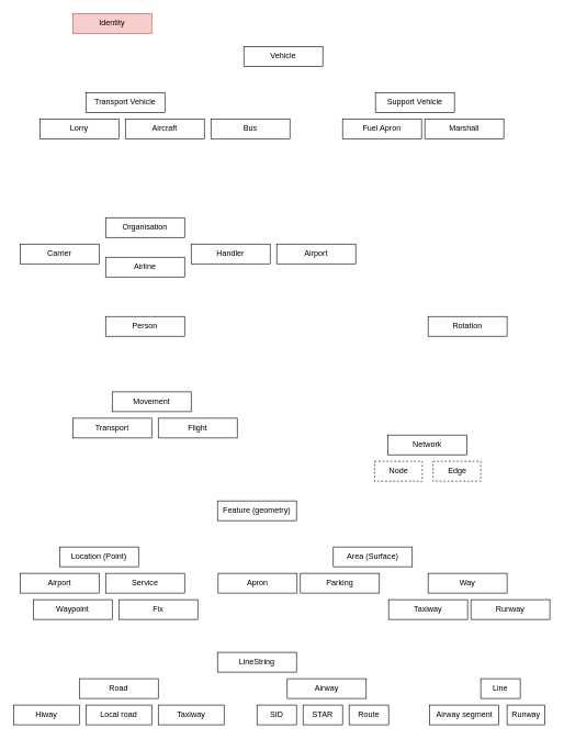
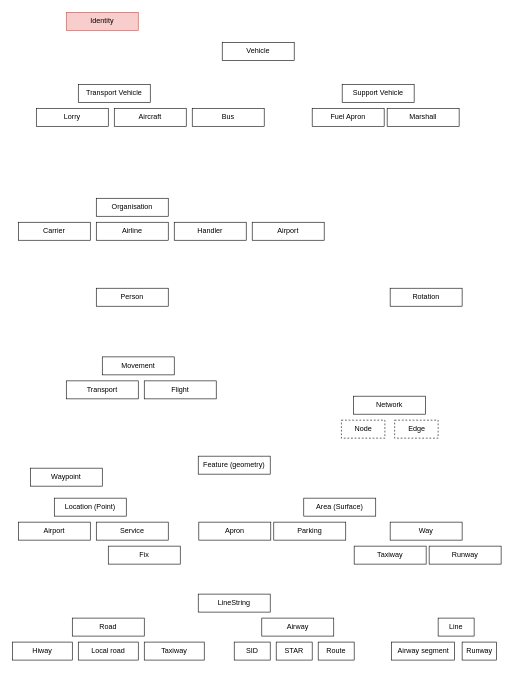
  <mxCell id="0" />
  <mxCell id="1" parent="0" />
  <mxCell id="2" value="Transport Vehicle" style="rounded=0;whiteSpace=wrap;html=1;" parent="1" vertex="1"><mxGeometry x="130" y="140" width="120" height="30" as="geometry" /></mxCell>
  <mxCell id="3" value="Lorry" style="rounded=0;whiteSpace=wrap;html=1;" parent="1" vertex="1"><mxGeometry x="60" y="180" width="120" height="30" as="geometry" /></mxCell>
  <mxCell id="4" value="Aircraft" style="rounded=0;whiteSpace=wrap;html=1;" parent="1" vertex="1"><mxGeometry x="190" y="180" width="120" height="30" as="geometry" /></mxCell>
  <mxCell id="5" value="Vehicle" style="rounded=0;whiteSpace=wrap;html=1;" parent="1" vertex="1"><mxGeometry x="370" y="70" width="120" height="30" as="geometry" /></mxCell>
  <mxCell id="6" value="Support Vehicle" style="rounded=0;whiteSpace=wrap;html=1;" parent="1" vertex="1"><mxGeometry x="570" y="140" width="120" height="30" as="geometry" /></mxCell>
  <mxCell id="7" value="Fuel Apron" style="rounded=0;whiteSpace=wrap;html=1;" parent="1" vertex="1"><mxGeometry x="520" y="180" width="120" height="30" as="geometry" /></mxCell>
  <mxCell id="8" value="Organisation" style="rounded=0;whiteSpace=wrap;html=1;" parent="1" vertex="1"><mxGeometry x="160" y="330" width="120" height="30" as="geometry" /></mxCell>
- <mxCell id="9" value="Airline" style="rounded=0;whiteSpace=wrap;html=1;" parent="1" vertex="1"><mxGeometry x="160" y="390" width="120" height="30" as="geometry" /></mxCell>
+ <mxCell id="9" value="Airline" style="rounded=0;whiteSpace=wrap;html=1;" parent="1" vertex="1"><mxGeometry x="160" y="370" width="120" height="30" as="geometry" /></mxCell>
  <mxCell id="10" value="Carrier" style="rounded=0;whiteSpace=wrap;html=1;" parent="1" vertex="1"><mxGeometry x="30" y="370" width="120" height="30" as="geometry" /></mxCell>
  <mxCell id="11" value="Marshall" style="rounded=0;whiteSpace=wrap;html=1;" parent="1" vertex="1"><mxGeometry x="645" y="180" width="120" height="30" as="geometry" /></mxCell>
  <mxCell id="12" value="Bus" style="rounded=0;whiteSpace=wrap;html=1;" parent="1" vertex="1"><mxGeometry x="320" y="180" width="120" height="30" as="geometry" /></mxCell>
  <mxCell id="13" value="Movement" style="rounded=0;whiteSpace=wrap;html=1;" parent="1" vertex="1"><mxGeometry x="170" y="594.5" width="120" height="30" as="geometry" /></mxCell>
  <mxCell id="14" value="Flight" style="rounded=0;whiteSpace=wrap;html=1;" parent="1" vertex="1"><mxGeometry x="240" y="634.5" width="120" height="30" as="geometry" /></mxCell>
  <mxCell id="15" value="Transport" style="rounded=0;whiteSpace=wrap;html=1;" parent="1" vertex="1"><mxGeometry x="110" y="634.5" width="120" height="30" as="geometry" /></mxCell>
  <mxCell id="16" value="Rotation" style="rounded=0;whiteSpace=wrap;html=1;" parent="1" vertex="1"><mxGeometry x="650" y="480" width="120" height="30" as="geometry" /></mxCell>
  <mxCell id="17" value="Handler" style="rounded=0;whiteSpace=wrap;html=1;" parent="1" vertex="1"><mxGeometry x="290" y="370" width="120" height="30" as="geometry" /></mxCell>
  <mxCell id="18" value="Airport" style="rounded=0;whiteSpace=wrap;html=1;" parent="1" vertex="1"><mxGeometry x="420" y="370" width="120" height="30" as="geometry" /></mxCell>
  <mxCell id="19" value="Person" style="rounded=0;whiteSpace=wrap;html=1;" parent="1" vertex="1"><mxGeometry x="160" y="480" width="120" height="30" as="geometry" /></mxCell>
  <mxCell id="20" value="Identity" style="rounded=0;whiteSpace=wrap;html=1;fillColor=#f8cecc;strokeColor=#b85450;" parent="1" vertex="1"><mxGeometry x="110" y="20" width="120" height="30" as="geometry" /></mxCell>
  <mxCell id="21" value="Location (Point)" style="rounded=0;whiteSpace=wrap;html=1;" parent="1" vertex="1"><mxGeometry x="90" y="830" width="120" height="30" as="geometry" /></mxCell>
  <mxCell id="22" value="Service" style="rounded=0;whiteSpace=wrap;html=1;" parent="1" vertex="1"><mxGeometry x="160" y="870" width="120" height="30" as="geometry" /></mxCell>
  <mxCell id="23" value="Airport" style="rounded=0;whiteSpace=wrap;html=1;" parent="1" vertex="1"><mxGeometry x="30" y="870" width="120" height="30" as="geometry" /></mxCell>
  <mxCell id="24" value="Feature (geometry)" style="rounded=0;whiteSpace=wrap;html=1;" parent="1" vertex="1"><mxGeometry x="330" y="760" width="120" height="30" as="geometry" /></mxCell>
  <mxCell id="25" value="Area (Surface)" style="rounded=0;whiteSpace=wrap;html=1;" parent="1" vertex="1"><mxGeometry x="506" y="830" width="120" height="30" as="geometry" /></mxCell>
  <mxCell id="26" value="Parking" style="rounded=0;whiteSpace=wrap;html=1;" parent="1" vertex="1"><mxGeometry x="456" y="870" width="120" height="30" as="geometry" /></mxCell>
  <mxCell id="27" value="LineString" style="rounded=0;whiteSpace=wrap;html=1;" parent="1" vertex="1"><mxGeometry x="330" y="990" width="120" height="30" as="geometry" /></mxCell>
  <mxCell id="28" value="Road" style="rounded=0;whiteSpace=wrap;html=1;" parent="1" vertex="1"><mxGeometry x="120" y="1030" width="120" height="30" as="geometry" /></mxCell>
  <mxCell id="29" value="Taxiway" style="rounded=0;whiteSpace=wrap;html=1;" parent="1" vertex="1"><mxGeometry x="590" y="910" width="120" height="30" as="geometry" /></mxCell>
  <mxCell id="30" value="Taxiway" style="rounded=0;whiteSpace=wrap;html=1;" parent="1" vertex="1"><mxGeometry x="240" y="1070" width="100" height="30" as="geometry" /></mxCell>
  <mxCell id="31" value="Runway" style="rounded=0;whiteSpace=wrap;html=1;" parent="1" vertex="1"><mxGeometry x="715" y="910" width="120" height="30" as="geometry" /></mxCell>
  <mxCell id="32" value="Apron" style="rounded=0;whiteSpace=wrap;html=1;" parent="1" vertex="1"><mxGeometry x="331" y="870" width="120" height="30" as="geometry" /></mxCell>
  <mxCell id="33" value="Hiway" style="rounded=0;whiteSpace=wrap;html=1;" parent="1" vertex="1"><mxGeometry x="20" y="1070" width="100" height="30" as="geometry" /></mxCell>
  <mxCell id="34" value="Local road" style="rounded=0;whiteSpace=wrap;html=1;" parent="1" vertex="1"><mxGeometry x="130" y="1070" width="100" height="30" as="geometry" /></mxCell>
  <mxCell id="35" value="Airway" style="rounded=0;whiteSpace=wrap;html=1;" parent="1" vertex="1"><mxGeometry x="436" y="1030" width="120" height="30" as="geometry" /></mxCell>
  <mxCell id="36" value="SID" style="rounded=0;whiteSpace=wrap;html=1;" parent="1" vertex="1"><mxGeometry x="390" y="1070" width="60" height="30" as="geometry" /></mxCell>
  <mxCell id="37" value="STAR" style="rounded=0;whiteSpace=wrap;html=1;" parent="1" vertex="1"><mxGeometry x="460" y="1070" width="60" height="30" as="geometry" /></mxCell>
  <mxCell id="38" value="Route" style="rounded=0;whiteSpace=wrap;html=1;" parent="1" vertex="1"><mxGeometry x="530" y="1070" width="60" height="30" as="geometry" /></mxCell>
- <mxCell id="39" value="Waypoint" style="rounded=0;whiteSpace=wrap;html=1;" parent="1" vertex="1"><mxGeometry x="50" y="910" width="120" height="30" as="geometry" /></mxCell>
+ <mxCell id="39" value="Waypoint" style="rounded=0;whiteSpace=wrap;html=1;" parent="1" vertex="1"><mxGeometry x="50" y="780" width="120" height="30" as="geometry" /></mxCell>
  <mxCell id="40" value="Fix" style="rounded=0;whiteSpace=wrap;html=1;" parent="1" vertex="1"><mxGeometry x="180" y="910" width="120" height="30" as="geometry" /></mxCell>
  <mxCell id="41" value="Airway segment" style="rounded=0;whiteSpace=wrap;html=1;" parent="1" vertex="1"><mxGeometry x="652.5" y="1070" width="105" height="30" as="geometry" /></mxCell>
  <mxCell id="42" value="Way" style="rounded=0;whiteSpace=wrap;html=1;" vertex="1" parent="1"><mxGeometry x="650" y="870" width="120" height="30" as="geometry" /></mxCell>
  <mxCell id="43" value="Line" style="rounded=0;whiteSpace=wrap;html=1;" vertex="1" parent="1"><mxGeometry x="730" y="1030" width="60" height="30" as="geometry" /></mxCell>
  <mxCell id="44" value="Runway" style="rounded=0;whiteSpace=wrap;html=1;" vertex="1" parent="1"><mxGeometry x="770" y="1070" width="57.5" height="30" as="geometry" /></mxCell>
  <mxCell id="45" value="Network" style="rounded=0;whiteSpace=wrap;html=1;" vertex="1" parent="1"><mxGeometry x="588.75" y="660" width="120" height="30" as="geometry" /></mxCell>
  <mxCell id="46" value="Node" style="rounded=0;whiteSpace=wrap;html=1;dashed=1;" vertex="1" parent="1"><mxGeometry x="568.75" y="700" width="72.5" height="30" as="geometry" /></mxCell>
  <mxCell id="47" value="Edge" style="rounded=0;whiteSpace=wrap;html=1;dashed=1;" vertex="1" parent="1"><mxGeometry x="657.5" y="700" width="72.5" height="30" as="geometry" /></mxCell>
